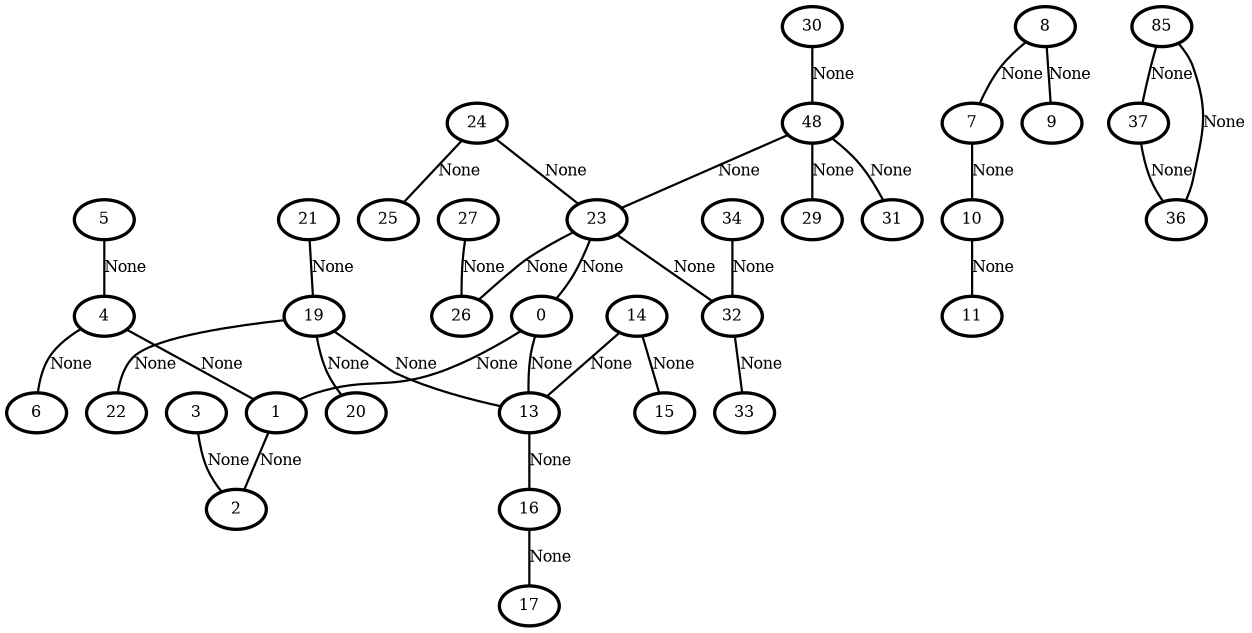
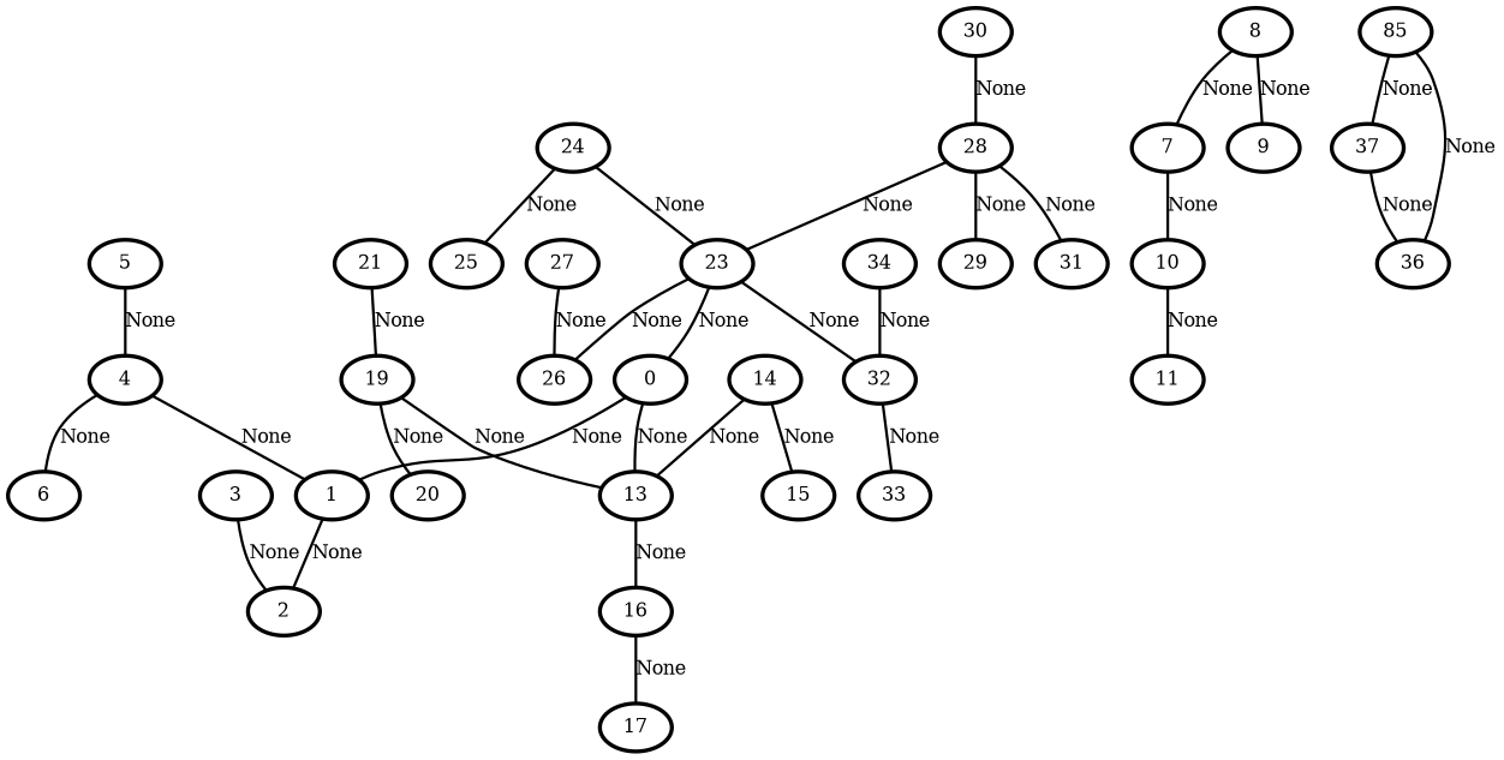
  graph {
    node [penwidth=3]
    edge [penwidth=2]
    n1 [label=0]
    n2 [label=1]
    n3 [label=13]
    n4 [label=2]
    n5 [label=16]
    n6 [label=3]
    n7 [label=4]
    n8 [label=6]
    n9 [label=5]
    n10 [label=7]
    n11 [label=10]
    n12 [label=11]
    n13 [label=8]
    n14 [label=9]
    n15 [label=17]
    n16 [label=14]
    n17 [label=15]
    n18 [label=19]
    n19 [label=20]
-   n20 [label=22]
    n21 [label=21]
    n22 [label=23]
    n23 [label=26]
    n24 [label=32]
    n25 [label=33]
    n26 [label=24]
    n27 [label=25]
    n28 [label=27]
-   n29 [label=48]
+   n29 [label=28]
    n30 [label=29]
    n31 [label=31]
    n32 [label=30]
    n33 [label=34]
    n34 [label=85]
    n35 [label=37]
    n36 [label=36]
    n1 -- n2 [label=None]
    n1 -- n3 [label=None]
    n2 -- n4 [label=None]
    n3 -- n5 [label=None]
    n5 -- n15 [label=None]
    n6 -- n4 [label=None]
    n7 -- n2 [label=None]
    n7 -- n8 [label=None]
    n9 -- n7 [label=None]
    n10 -- n11 [label=None]
    n11 -- n12 [label=None]
    n13 -- n10 [label=None]
    n13 -- n14 [label=None]
    n16 -- n3 [label=None]
    n16 -- n17 [label=None]
    n18 -- n3 [label=None]
    n18 -- n19 [label=None]
-   n18 -- n20 [label=None]
    n21 -- n18 [label=None]
    n22 -- n1 [label=None]
    n22 -- n23 [label=None]
    n22 -- n24 [label=None]
    n24 -- n25 [label=None]
    n26 -- n22 [label=None]
    n26 -- n27 [label=None]
    n28 -- n23 [label=None]
    n29 -- n22 [label=None]
    n29 -- n30 [label=None]
    n29 -- n31 [label=None]
    n32 -- n29 [label=None]
    n33 -- n24 [label=None]
    n34 -- n35 [label=None]
    n35 -- n36 [label=None]
    n36 -- n34 [label=None]
  }
